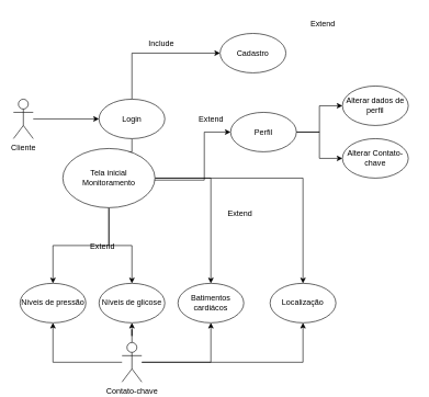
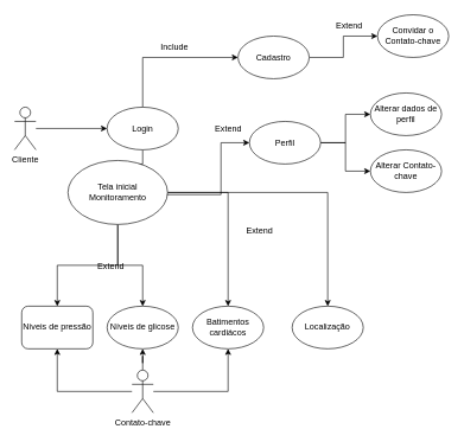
  <mxCell id="0" />
  <mxCell id="1" parent="0" />
  <mxCell id="2" style="edgeStyle=orthogonalEdgeStyle;rounded=0;orthogonalLoop=1;jettySize=auto;html=1;entryX=0;entryY=0.5;entryDx=0;entryDy=0;" edge="1" parent="1" source="3" target="13"><mxGeometry relative="1" as="geometry" /></mxCell>
  <mxCell id="3" value="Cliente" style="shape=umlActor;verticalLabelPosition=bottom;verticalAlign=top;html=1;outlineConnect=0;" vertex="1" parent="1"><mxGeometry x="20" y="150" width="30" height="60" as="geometry" /></mxCell>
  <mxCell id="4" style="edgeStyle=orthogonalEdgeStyle;rounded=0;orthogonalLoop=1;jettySize=auto;html=1;" edge="1" parent="1" source="8" target="22"><mxGeometry relative="1" as="geometry"><mxPoint x="160" y="250" as="targetPoint" /></mxGeometry></mxCell>
  <mxCell id="5" style="edgeStyle=orthogonalEdgeStyle;rounded=0;orthogonalLoop=1;jettySize=auto;html=1;entryX=0.5;entryY=1;entryDx=0;entryDy=0;" edge="1" parent="1" source="8" target="20"><mxGeometry relative="1" as="geometry" /></mxCell>
  <mxCell id="6" style="edgeStyle=orthogonalEdgeStyle;rounded=0;orthogonalLoop=1;jettySize=auto;html=1;entryX=0.5;entryY=1;entryDx=0;entryDy=0;" edge="1" parent="1" source="8" target="21"><mxGeometry relative="1" as="geometry" /></mxCell>
- <mxCell id="7" style="edgeStyle=orthogonalEdgeStyle;rounded=0;orthogonalLoop=1;jettySize=auto;html=1;entryX=0.5;entryY=1;entryDx=0;entryDy=0;" edge="1" parent="1" source="8" target="29"><mxGeometry relative="1" as="geometry" /></mxCell>
  <mxCell id="8" value="Contato-chave" style="shape=umlActor;verticalLabelPosition=bottom;verticalAlign=top;html=1;outlineConnect=0;" vertex="1" parent="1"><mxGeometry x="185" y="520" width="30" height="60" as="geometry" /></mxCell>
+ <mxCell id="9" value="" style="edgeStyle=orthogonalEdgeStyle;rounded=0;orthogonalLoop=1;jettySize=auto;html=1;" edge="1" parent="1" source="10" target="23"><mxGeometry relative="1" as="geometry" /></mxCell>
  <mxCell id="10" value="Cadastro" style="ellipse;whiteSpace=wrap;html=1;" vertex="1" parent="1"><mxGeometry x="334" y="50" width="100" height="60" as="geometry" /></mxCell>
  <mxCell id="11" style="edgeStyle=orthogonalEdgeStyle;rounded=0;orthogonalLoop=1;jettySize=auto;html=1;entryX=0;entryY=0.5;entryDx=0;entryDy=0;" edge="1" parent="1" source="13" target="10"><mxGeometry relative="1" as="geometry"><Array as="points"><mxPoint x="200" y="80" /></Array></mxGeometry></mxCell>
  <mxCell id="12" value="" style="edgeStyle=orthogonalEdgeStyle;rounded=0;orthogonalLoop=1;jettySize=auto;html=1;" edge="1" parent="1" source="13" target="19"><mxGeometry relative="1" as="geometry" /></mxCell>
  <mxCell id="13" value="Login" style="ellipse;whiteSpace=wrap;html=1;" vertex="1" parent="1"><mxGeometry x="150" y="150" width="100" height="60" as="geometry" /></mxCell>
  <mxCell id="14" value="" style="edgeStyle=orthogonalEdgeStyle;rounded=0;orthogonalLoop=1;jettySize=auto;html=1;" edge="1" parent="1" source="19" target="20"><mxGeometry relative="1" as="geometry" /></mxCell>
  <mxCell id="15" style="edgeStyle=orthogonalEdgeStyle;rounded=0;orthogonalLoop=1;jettySize=auto;html=1;entryX=0.5;entryY=0;entryDx=0;entryDy=0;" edge="1" parent="1" source="19" target="21"><mxGeometry relative="1" as="geometry"><mxPoint x="300" y="420" as="targetPoint" /></mxGeometry></mxCell>
  <mxCell id="16" value="" style="edgeStyle=orthogonalEdgeStyle;rounded=0;orthogonalLoop=1;jettySize=auto;html=1;entryX=0.5;entryY=0;entryDx=0;entryDy=0;" edge="1" parent="1" source="19" target="22"><mxGeometry relative="1" as="geometry" /></mxCell>
  <mxCell id="17" style="edgeStyle=orthogonalEdgeStyle;rounded=0;orthogonalLoop=1;jettySize=auto;html=1;entryX=0;entryY=0.5;entryDx=0;entryDy=0;exitX=1;exitY=0;exitDx=0;exitDy=0;" edge="1" parent="1" source="19" target="26"><mxGeometry relative="1" as="geometry"><mxPoint x="200" y="260" as="sourcePoint" /><Array as="points"><mxPoint x="310" y="273" /><mxPoint x="310" y="200" /></Array></mxGeometry></mxCell>
  <mxCell id="18" style="edgeStyle=orthogonalEdgeStyle;rounded=0;orthogonalLoop=1;jettySize=auto;html=1;entryX=0.5;entryY=0;entryDx=0;entryDy=0;" edge="1" parent="1" source="19" target="29"><mxGeometry relative="1" as="geometry" /></mxCell>
  <mxCell id="19" value="Tela inicial&lt;br&gt;Monitoramento" style="ellipse;whiteSpace=wrap;html=1;" vertex="1" parent="1"><mxGeometry x="95" y="225" width="140" height="90" as="geometry" /></mxCell>
  <mxCell id="20" value="Níveis de glicose" style="ellipse;whiteSpace=wrap;html=1;" vertex="1" parent="1"><mxGeometry x="150" y="430" width="100" height="60" as="geometry" /></mxCell>
  <mxCell id="21" value="Batimentos cardiácos" style="ellipse;whiteSpace=wrap;html=1;" vertex="1" parent="1"><mxGeometry x="270" y="430" width="100" height="60" as="geometry" /></mxCell>
- <mxCell id="22" value="Níveis de pressão" style="ellipse;whiteSpace=wrap;html=1;" vertex="1" parent="1"><mxGeometry x="30" y="430" width="100" height="60" as="geometry" /></mxCell>
+ <mxCell id="22" value="Níveis de pressão" style="whiteSpace=wrap;html=1;rounded=1;" vertex="1" parent="1"><mxGeometry x="30" y="430" width="100" height="60" as="geometry" /></mxCell>
+ <mxCell id="23" value="Convidar o Contato-chave" style="ellipse;whiteSpace=wrap;html=1;" vertex="1" parent="1"><mxGeometry x="530" y="20" width="100" height="60" as="geometry" /></mxCell>
  <mxCell id="24" value="" style="edgeStyle=orthogonalEdgeStyle;rounded=0;orthogonalLoop=1;jettySize=auto;html=1;" edge="1" parent="1" source="26" target="27"><mxGeometry relative="1" as="geometry" /></mxCell>
  <mxCell id="25" style="edgeStyle=orthogonalEdgeStyle;rounded=0;orthogonalLoop=1;jettySize=auto;html=1;entryX=0;entryY=0.5;entryDx=0;entryDy=0;" edge="1" parent="1" source="26" target="28"><mxGeometry relative="1" as="geometry" /></mxCell>
  <mxCell id="26" value="Perfil" style="ellipse;whiteSpace=wrap;html=1;" vertex="1" parent="1"><mxGeometry x="350" y="170" width="100" height="60" as="geometry" /></mxCell>
  <mxCell id="27" value="Alterar dados de perfil" style="ellipse;whiteSpace=wrap;html=1;" vertex="1" parent="1"><mxGeometry x="520" y="130" width="100" height="60" as="geometry" /></mxCell>
  <mxCell id="28" value="Alterar Contato-chave" style="ellipse;whiteSpace=wrap;html=1;" vertex="1" parent="1"><mxGeometry x="520" y="210" width="100" height="60" as="geometry" /></mxCell>
  <mxCell id="29" value="Localização" style="ellipse;whiteSpace=wrap;html=1;" vertex="1" parent="1"><mxGeometry x="410" y="430" width="100" height="60" as="geometry" /></mxCell>
  <mxCell id="30" value="Include" style="text;html=1;strokeColor=none;fillColor=none;align=center;verticalAlign=middle;whiteSpace=wrap;rounded=0;" vertex="1" parent="1"><mxGeometry x="215" y="50" width="60" height="30" as="geometry" /></mxCell>
  <mxCell id="31" value="Extend" style="text;html=1;align=center;verticalAlign=middle;resizable=0;points=[];autosize=1;strokeColor=none;fillColor=none;" vertex="1" parent="1"><mxGeometry x="125" y="360" width="60" height="30" as="geometry" /></mxCell>
  <mxCell id="32" value="Extend" style="text;html=1;align=center;verticalAlign=middle;resizable=0;points=[];autosize=1;strokeColor=none;fillColor=none;" vertex="1" parent="1"><mxGeometry x="334" y="310" width="60" height="30" as="geometry" /></mxCell>
  <mxCell id="33" value="Extend" style="text;html=1;align=center;verticalAlign=middle;resizable=0;points=[];autosize=1;strokeColor=none;fillColor=none;" vertex="1" parent="1"><mxGeometry x="290" y="165" width="60" height="30" as="geometry" /></mxCell>
  <mxCell id="34" value="Extend" style="text;html=1;align=center;verticalAlign=middle;resizable=0;points=[];autosize=1;strokeColor=none;fillColor=none;" vertex="1" parent="1"><mxGeometry x="460" y="20" width="60" height="30" as="geometry" /></mxCell>
